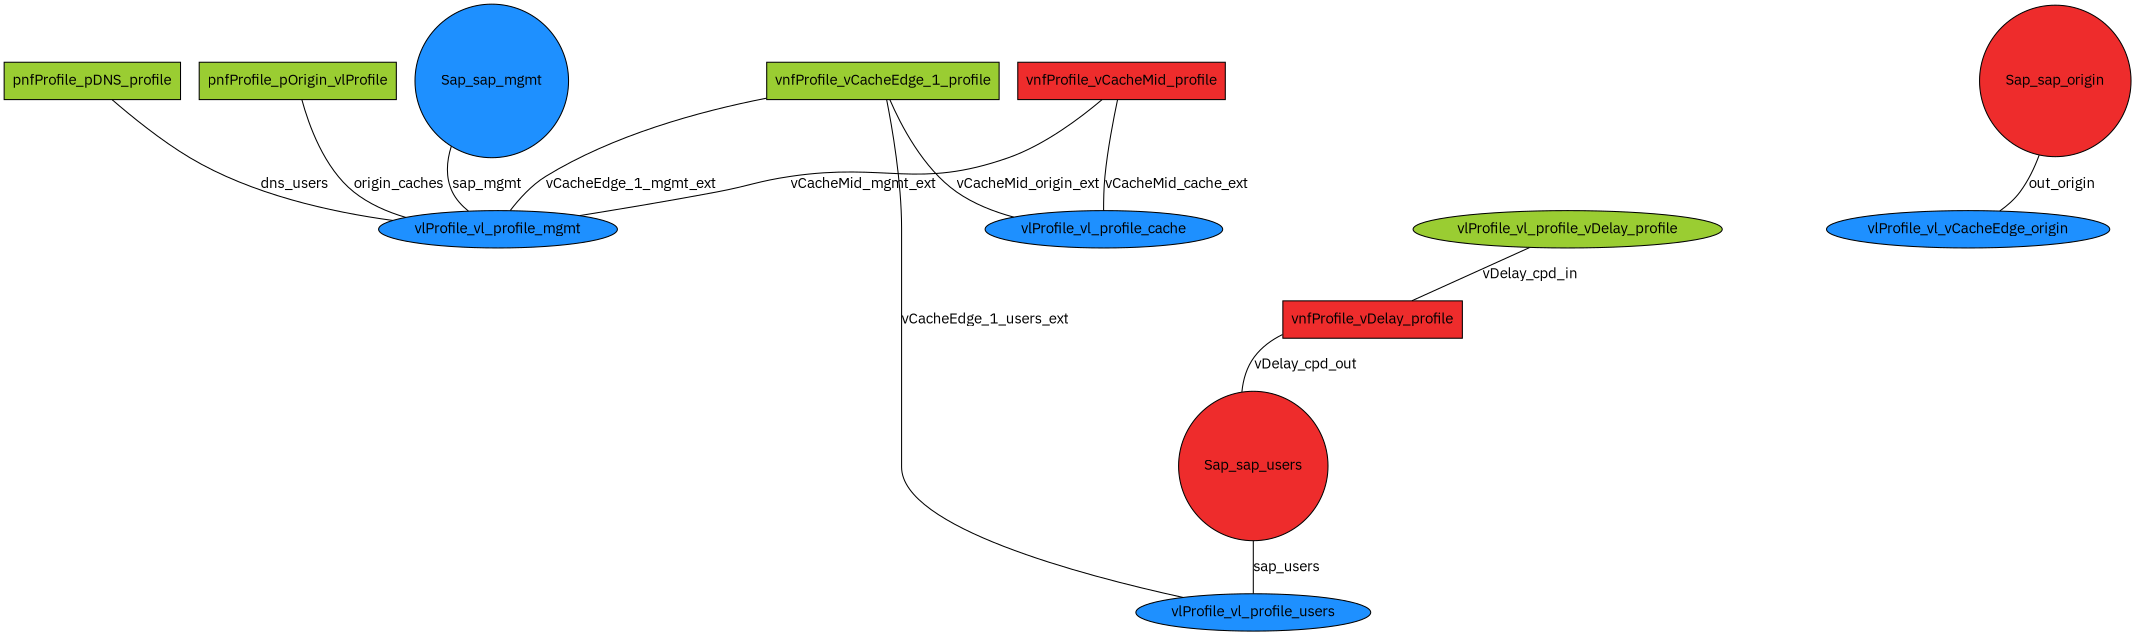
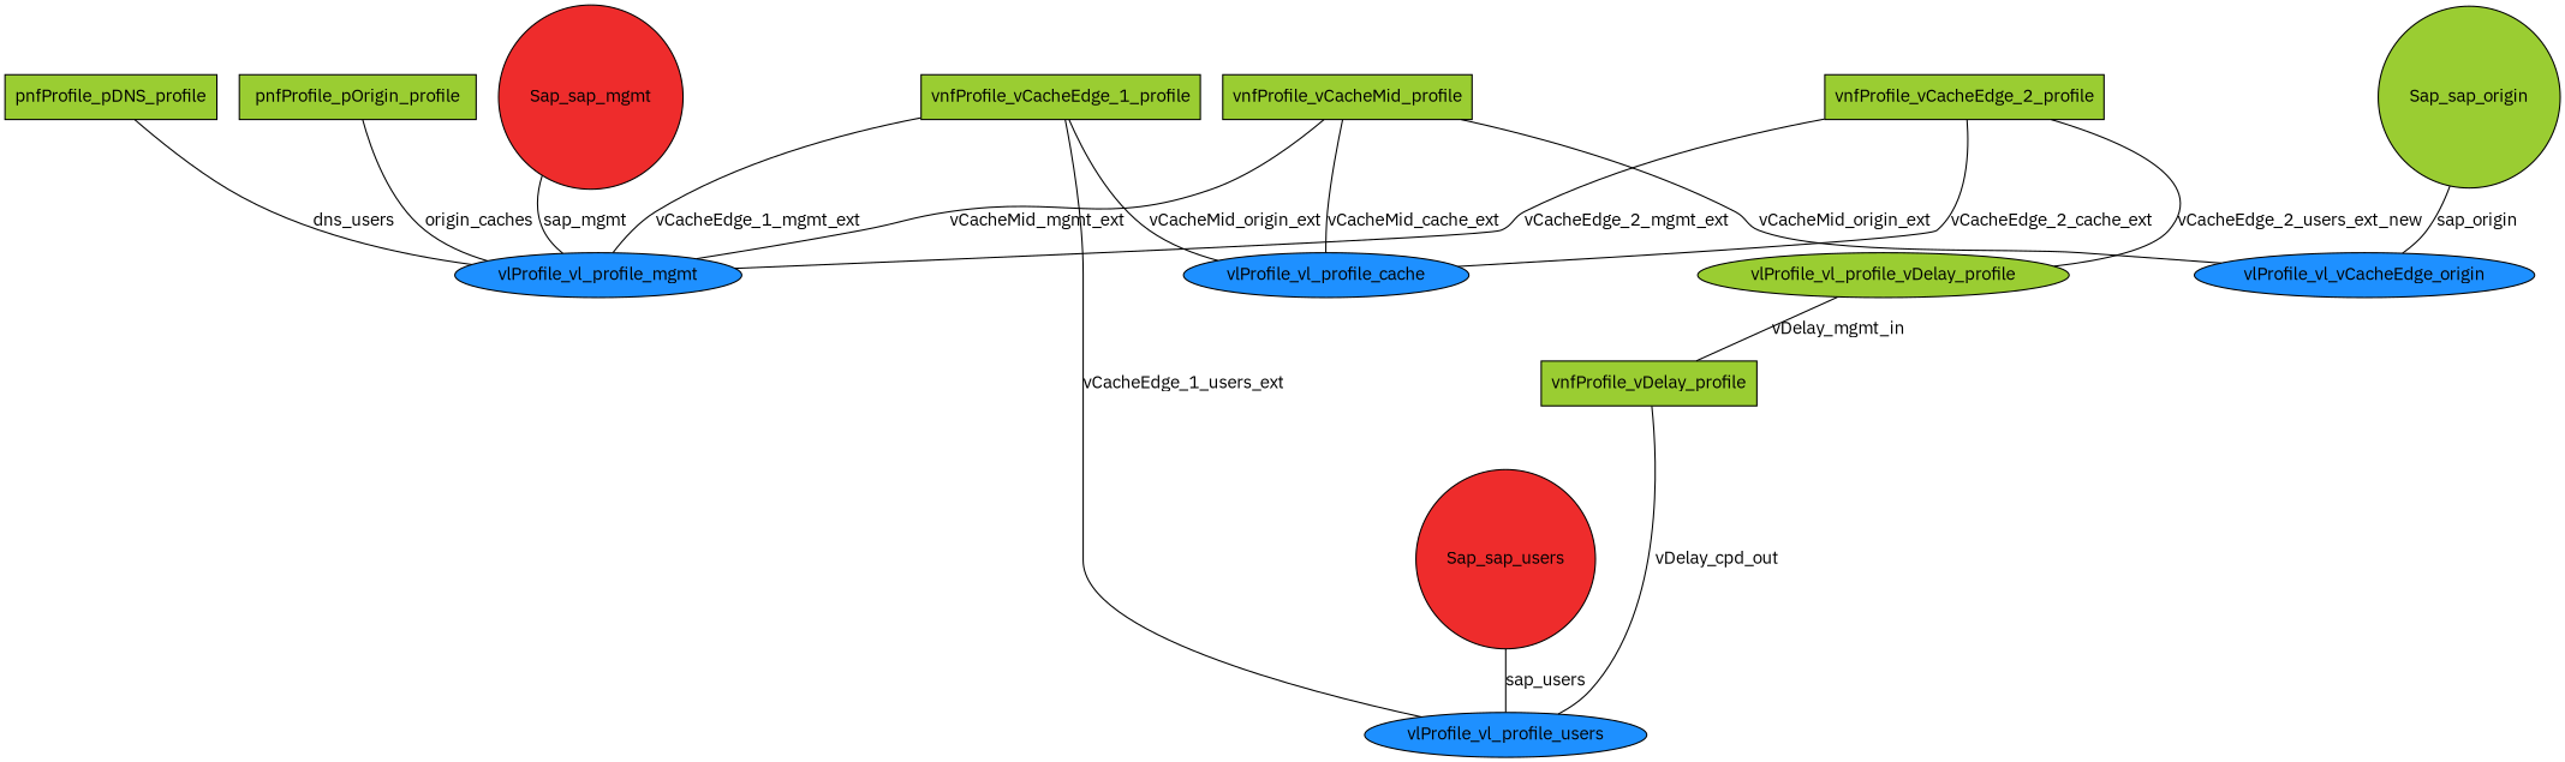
  strict graph {
    fontname="IBM Plex Sans"
    node [fillcolor=yellowgreen fontname="IBM Plex Sans" shape=box style=filled]
    edge [fontname="IBM Plex Sans"]
-   n1 [fillcolor=firebrick2 label=vnfProfile_vCacheMid_profile]
+   n1 [label=vnfProfile_vCacheMid_profile]
    n2 [fillcolor=dodgerblue label=vlProfile_vl_profile_mgmt shape=oval]
    n3 [fillcolor=dodgerblue label=vlProfile_vl_profile_cache shape=oval]
    n4 [fillcolor=dodgerblue label=vlProfile_vl_vCacheEdge_origin shape=oval]
    n5 [label=vnfProfile_vCacheEdge_1_profile]
    n6 [fillcolor=dodgerblue label=vlProfile_vl_profile_users shape=oval]
+   n7 [label=vnfProfile_vCacheEdge_2_profile]
    n8 [label=vlProfile_vl_profile_vDelay_profile shape=oval]
-   n9 [fillcolor=firebrick2 label=vnfProfile_vDelay_profile]
+   n9 [label=vnfProfile_vDelay_profile]
    n10 [label=pnfProfile_pDNS_profile]
-   n11 [label=pnfProfile_pOrigin_vlProfile]
-   n12 [fillcolor=dodgerblue label=Sap_sap_mgmt shape=circle]
+   n11 [label=pnfProfile_pOrigin_profile]
+   n12 [fillcolor=firebrick2 label=Sap_sap_mgmt shape=circle]
    n13 [fillcolor=firebrick2 label=Sap_sap_users shape=circle]
-   n14 [fillcolor=firebrick2 label=Sap_sap_origin shape=circle]
+   n14 [label=Sap_sap_origin shape=circle]
    n1 -- n2 [label=vCacheMid_mgmt_ext]
    n1 -- n3 [label=vCacheMid_cache_ext]
+   n1 -- n4 [label=vCacheMid_origin_ext]
    n5 -- n2 [label=vCacheEdge_1_mgmt_ext]
    n5 -- n3 [label=vCacheMid_origin_ext]
    n5 -- n6 [label=vCacheEdge_1_users_ext]
-   n8 -- n9 [label=vDelay_cpd_in]
-   n9 -- n13 [label=vDelay_cpd_out]
+   n7 -- n2 [label=vCacheEdge_2_mgmt_ext]
+   n7 -- n3 [label=vCacheEdge_2_cache_ext]
+   n7 -- n8 [label=vCacheEdge_2_users_ext_new]
+   n8 -- n9 [label=vDelay_mgmt_in]
+   n9 -- n6 [label=vDelay_cpd_out]
    n10 -- n2 [label=dns_users]
    n11 -- n2 [label=origin_caches]
    n12 -- n2 [label=sap_mgmt]
    n13 -- n6 [label=sap_users]
-   n14 -- n4 [label=out_origin]
+   n14 -- n4 [label=sap_origin]
  }
